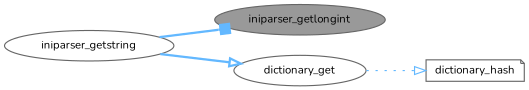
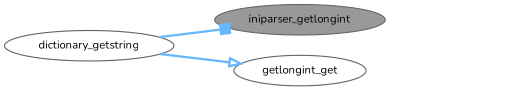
  digraph {
    fontname=Nunito
    rankdir=LR
    node [color=grey40 fillcolor=white fontname=Nunito fontsize=10 shape=ellipse style=filled]
    edge [arrowhead=onormal color=steelblue1 fontname=Nunito fontsize=10 labelfontname=Helvetica labelfontsize=10 style=bold]
    n1 [color=gray40 fillcolor=grey60 fontcolor=black height=0.2 label=iniparser_getlongint width=0.4]
-   n2 [height=0.2 label=iniparser_getstring width=0.4]
-   n3 [height=0.2 label=dictionary_get width=0.4]
-   n4 [height=0.2 label=dictionary_hash shape=note width=0.4]
+   n2 [height=0.2 label=dictionary_getstring width=0.4]
+   n3 [height=0.2 label=getlongint_get width=0.4]
    n2 -> n1 [arrowhead=box]
    n2 -> n3
-   n3 -> n4 [style=dotted]
  }
